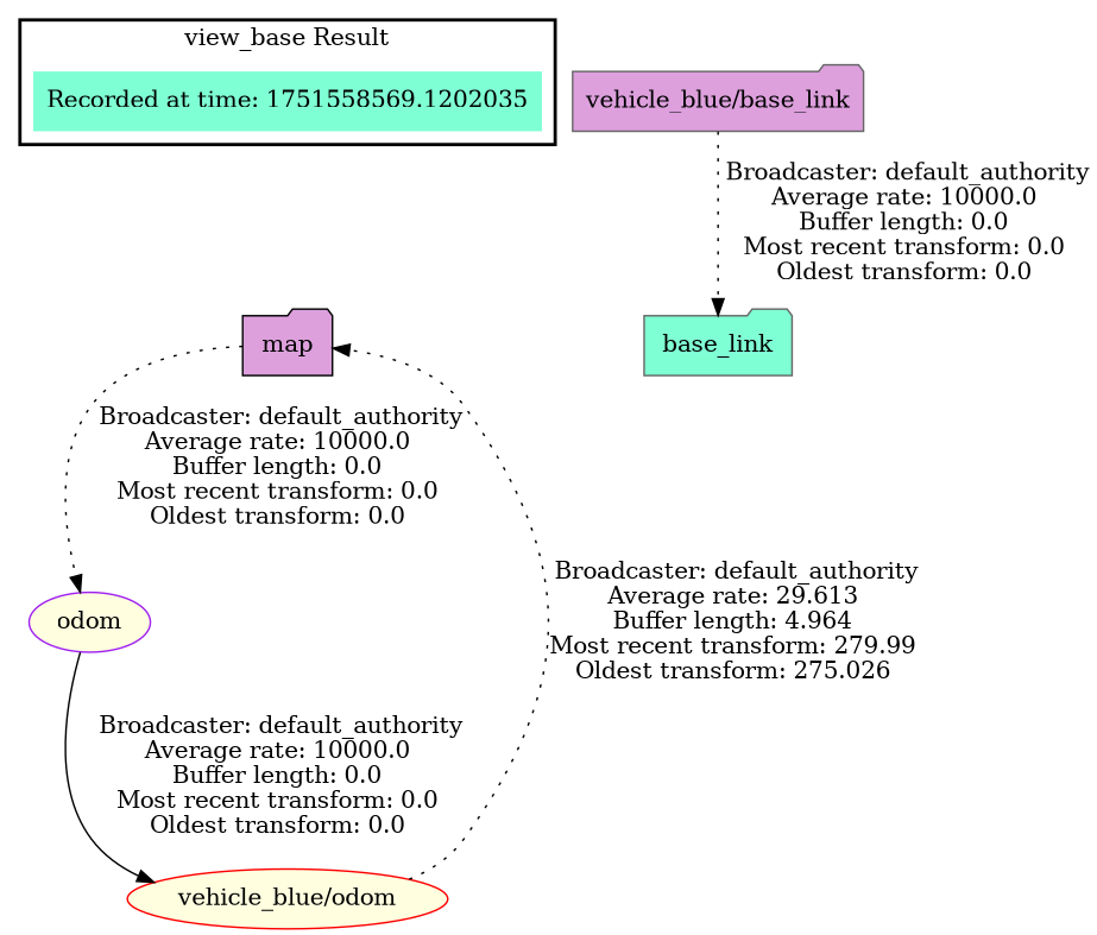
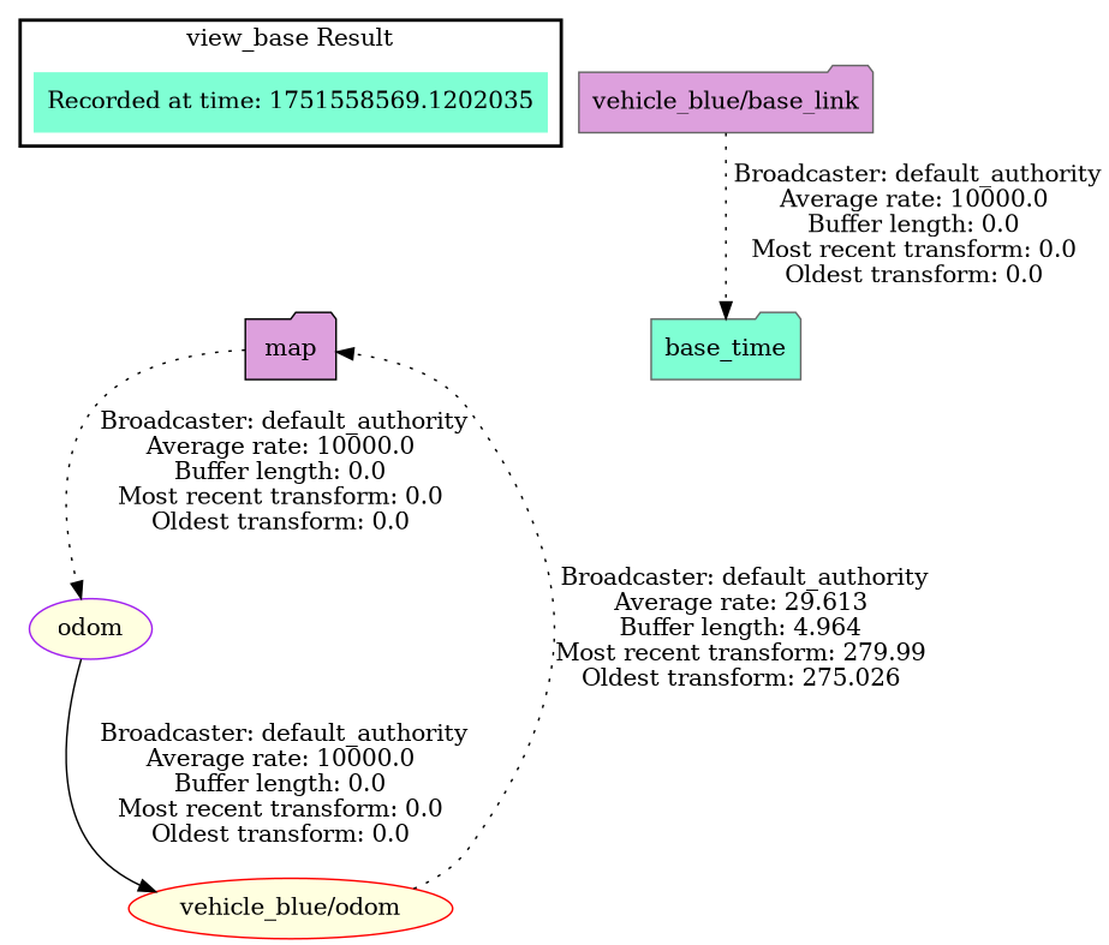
  digraph {
    node [color=red fillcolor=aquamarine shape=folder style=filled]
    edge [style=dotted]
    "Recorded at time: 1751558569.1202035" [shape=plaintext]
    map [color=black fillcolor=plum]
    "vehicle_blue/odom" [fillcolor=lightyellow shape=ellipse]
    "vehicle_blue/base_link" [color=gray40 fillcolor=plum]
-   base_link [color=gray40]
+   base_link [color=gray40 label=base_time]
    odom [color=purple fillcolor=lightyellow shape=ellipse]
    subgraph cluster_1 {
      color=black
      label="view_base Result"
      style=bold
      "Recorded at time: 1751558569.1202035"
    }
    "Recorded at time: 1751558569.1202035" -> map [style=invis]
    map -> odom [label=" Broadcaster: default_authority\nAverage rate: 10000.0\nBuffer length: 0.0\nMost recent transform: 0.0\nOldest transform: 0.0\n"]
    "vehicle_blue/odom" -> map [label=" Broadcaster: default_authority\nAverage rate: 29.613\nBuffer length: 4.964\nMost recent transform: 279.99\nOldest transform: 275.026\n"]
    "vehicle_blue/base_link" -> base_link [label=" Broadcaster: default_authority\nAverage rate: 10000.0\nBuffer length: 0.0\nMost recent transform: 0.0\nOldest transform: 0.0\n"]
    odom -> "vehicle_blue/odom" [label=" Broadcaster: default_authority\nAverage rate: 10000.0\nBuffer length: 0.0\nMost recent transform: 0.0\nOldest transform: 0.0\n" style=solid]
  }
